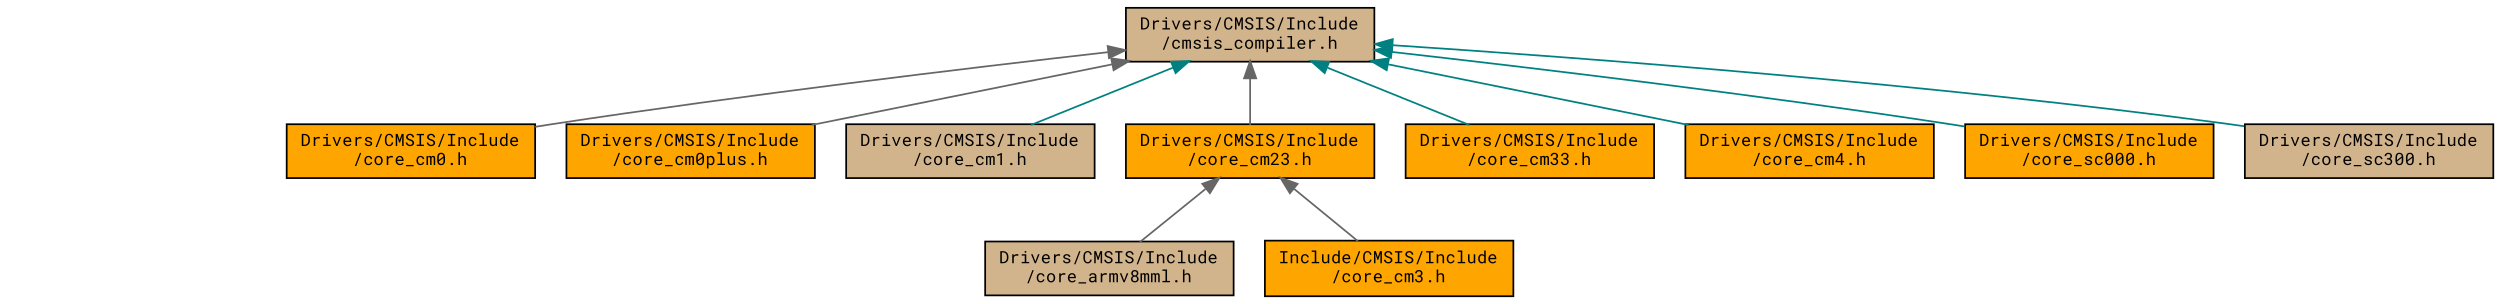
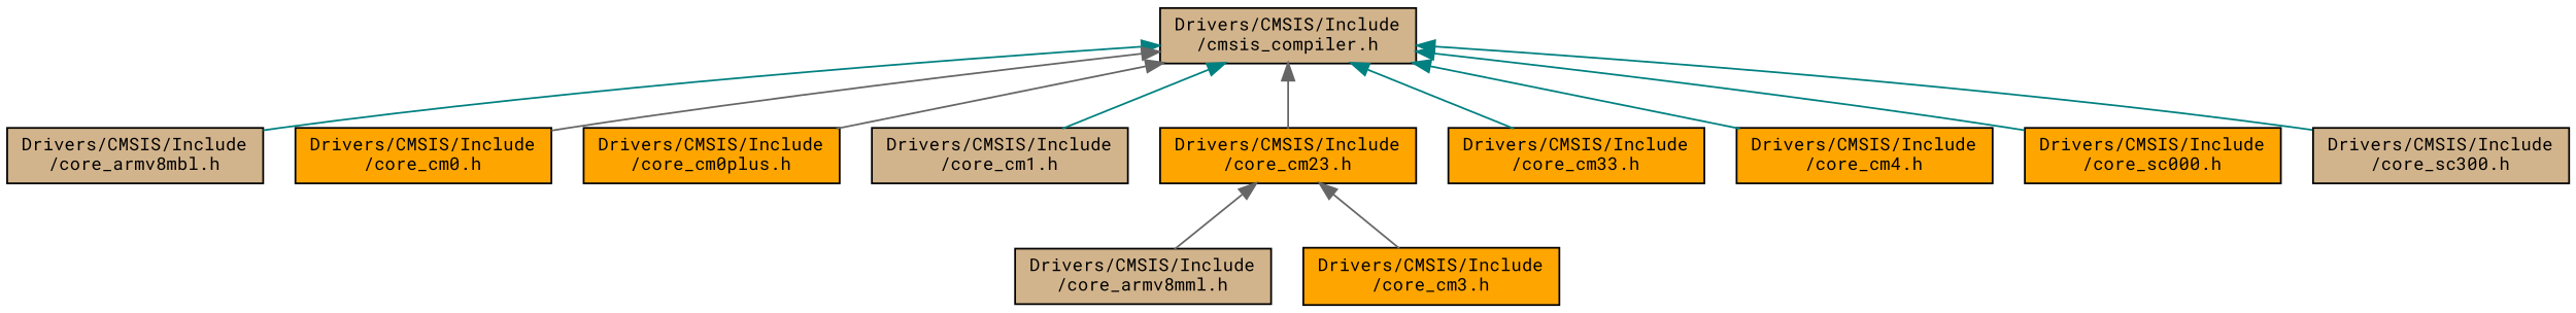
  digraph {
    fontname="Roboto Mono"
    node [color=black fillcolor=orange fontname="Roboto Mono" fontsize=10 shape=record style=filled]
    edge [color=teal dir=back fontname="Roboto Mono" fontsize=10 labelfontname=Helvetica labelfontsize=10 style=solid]
    n1 [fillcolor=tan fontcolor=black height=0.2 label="Drivers/CMSIS/Include\l/cmsis_compiler.h" width=0.4]
+   n2 [fillcolor=tan height=0.2 label="Drivers/CMSIS/Include\l/core_armv8mbl.h" width=0.4]
    n3 [height=0.2 label="Drivers/CMSIS/Include\l/core_cm0.h" width=0.4]
    n4 [height=0.2 label="Drivers/CMSIS/Include\l/core_cm0plus.h" width=0.4]
    n5 [fillcolor=tan height=0.2 label="Drivers/CMSIS/Include\l/core_cm1.h" width=0.4]
    n6 [height=0.2 label="Drivers/CMSIS/Include\l/core_cm23.h" width=0.4]
    n7 [height=0.2 label="Drivers/CMSIS/Include\l/core_cm33.h" width=0.4]
    n8 [height=0.2 label="Drivers/CMSIS/Include\l/core_cm4.h" width=0.4]
    n9 [height=0.2 label="Drivers/CMSIS/Include\l/core_sc000.h" width=0.4]
    n10 [fillcolor=tan height=0.2 label="Drivers/CMSIS/Include\l/core_sc300.h" width=0.4]
    n11 [fillcolor=tan height=0.2 label="Drivers/CMSIS/Include\l/core_armv8mml.h" width=0.4]
-   n12 [height=0.2 label="Include/CMSIS/Include\l/core_cm3.h" width=0.4]
+   n12 [height=0.2 label="Drivers/CMSIS/Include\l/core_cm3.h" width=0.4]
+   n1 -> n2
    n1 -> n3 [color=gray40]
    n1 -> n4 [color=gray40]
    n1 -> n5
    n1 -> n6 [color=gray40]
    n1 -> n7
    n1 -> n8
    n1 -> n9
    n1 -> n10
    n6 -> n11 [color=gray40]
    n6 -> n12 [color=gray40]
  }
